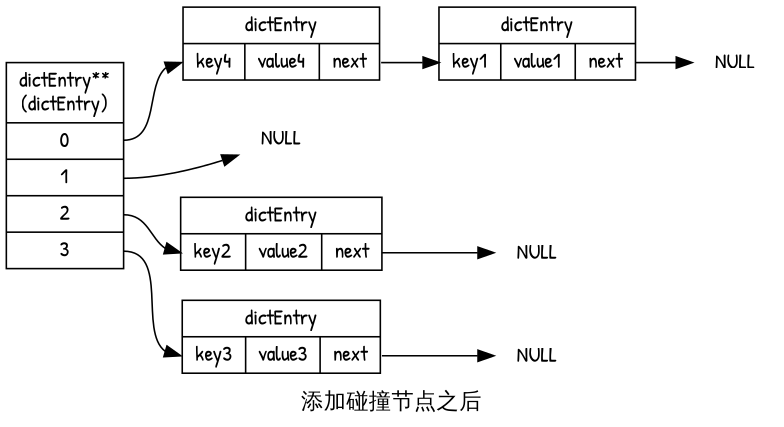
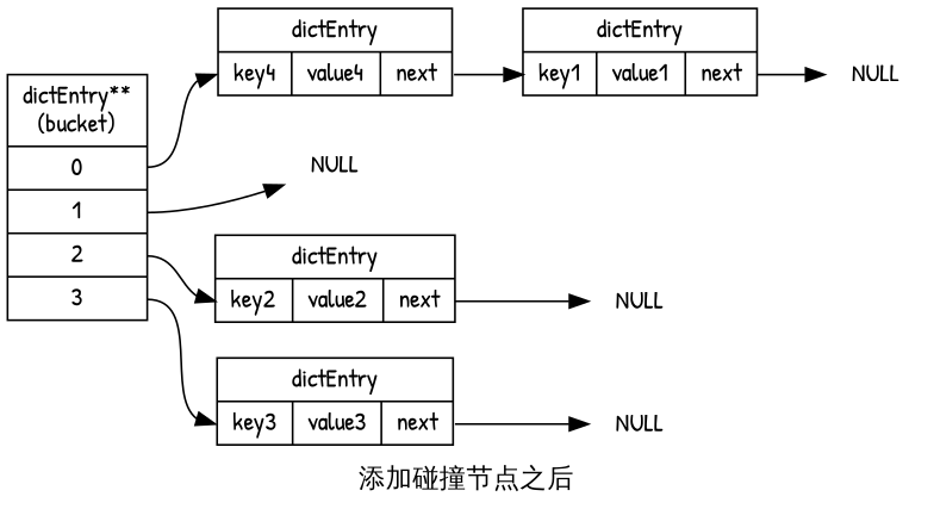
  digraph {
    label="添加碰撞节点之后"
    rankdir=LR
    fontname="Patrick Hand"
    node [shape=record fontname="Patrick Hand"]
    edge [tailport=next fontname="Patrick Hand"]
-   n1 [label="dictEntry**\n(dictEntry) |<table0> 0 |<table1> 1 |<table2> 2 |<table3> 3 "]
+   n1 [label="dictEntry**\n(bucket) |<table0> 0 |<table1> 1 |<table2> 2 |<table3> 3 "]
    n2 [label="dictEntry |{<start>key2 | value2 |<next>next}"]
    n3 [label="dictEntry |{<start>key3 | value3 |<next>next}"]
    n4 [label="dictEntry |{<start>key4 | value4 |<next>next}"]
    n5 [label=NULL shape=plaintext]
    n6 [label="dictEntry |{<start>key1 | value1 |<next>next}"]
    n7 [label=NULL shape=plaintext]
    n8 [label=NULL shape=plaintext]
    n9 [label=NULL shape=plaintext]
    n1 -> n2 [headport=start tailport=table2]
    n1 -> n3 [headport=start tailport=table3]
    n1 -> n4 [headport=start tailport=table0]
    n1 -> n5 [tailport=table1]
    n2 -> n8
    n3 -> n9
    n4 -> n6 [headport=start]
    n6 -> n7
  }
